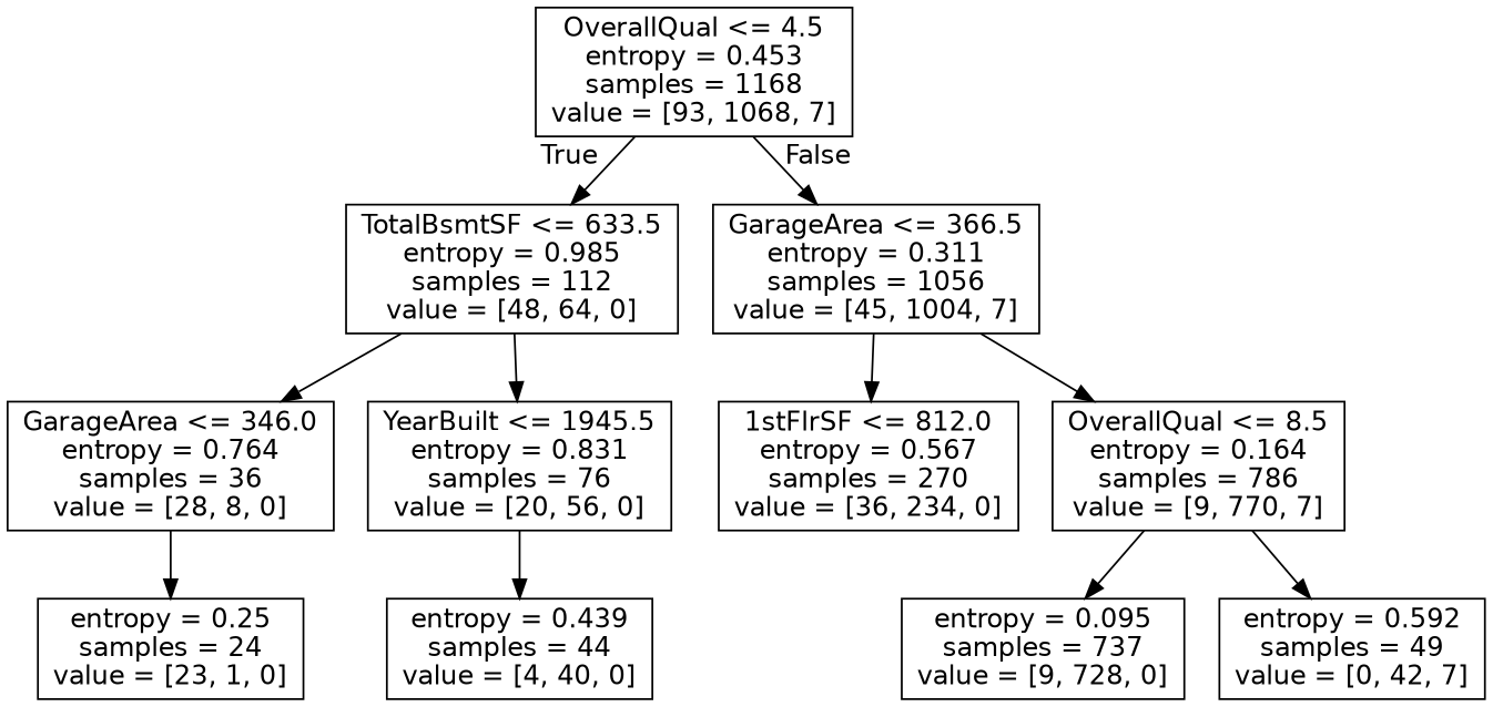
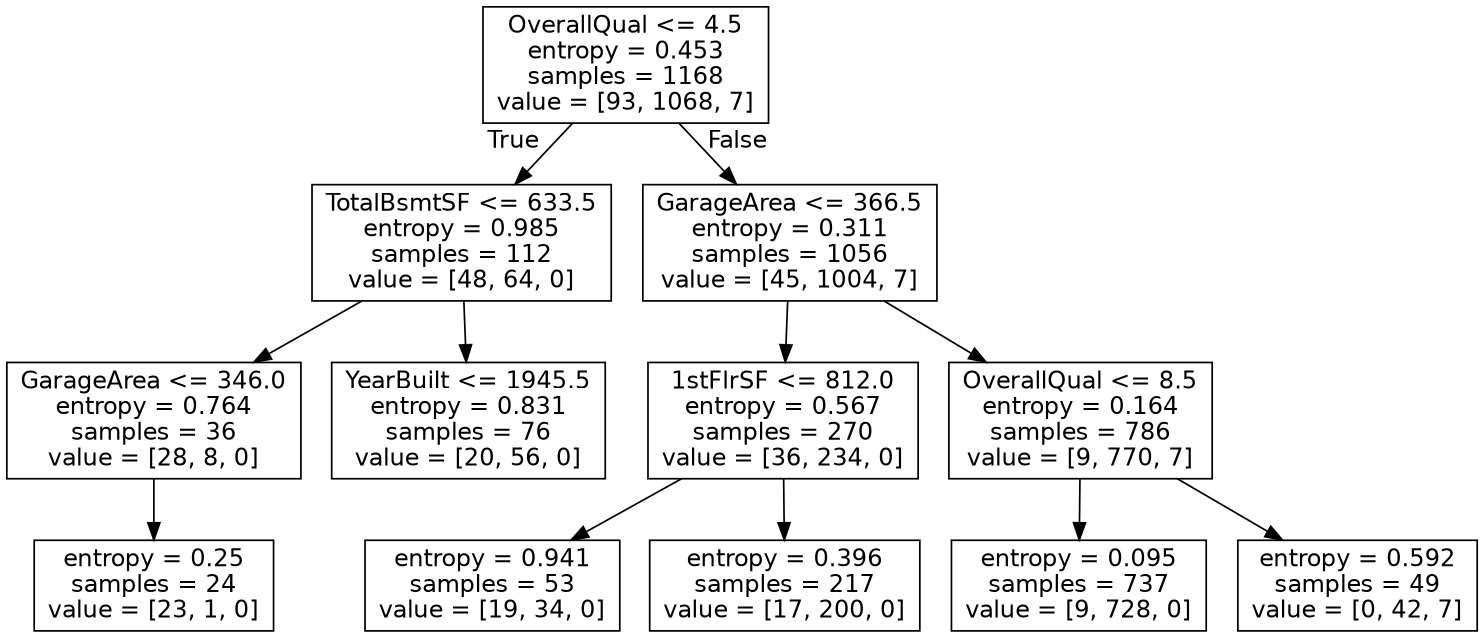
  digraph {
    node [fontname=helvetica shape=box]
    edge [fontname=helvetica]
    n1 [label="OverallQual <= 4.5\nentropy = 0.453\nsamples = 1168\nvalue = [93, 1068, 7]"]
    n2 [label="TotalBsmtSF <= 633.5\nentropy = 0.985\nsamples = 112\nvalue = [48, 64, 0]"]
    n3 [label="GarageArea <= 366.5\nentropy = 0.311\nsamples = 1056\nvalue = [45, 1004, 7]"]
    n4 [label="GarageArea <= 346.0\nentropy = 0.764\nsamples = 36\nvalue = [28, 8, 0]"]
    n5 [label="YearBuilt <= 1945.5\nentropy = 0.831\nsamples = 76\nvalue = [20, 56, 0]"]
    n6 [label="1stFlrSF <= 812.0\nentropy = 0.567\nsamples = 270\nvalue = [36, 234, 0]"]
    n7 [label="OverallQual <= 8.5\nentropy = 0.164\nsamples = 786\nvalue = [9, 770, 7]"]
    n8 [label="entropy = 0.25\nsamples = 24\nvalue = [23, 1, 0]"]
-   n9 [label="entropy = 0.439\nsamples = 44\nvalue = [4, 40, 0]"]
+   n10 [label="entropy = 0.941\nsamples = 53\nvalue = [19, 34, 0]"]
+   n11 [label="entropy = 0.396\nsamples = 217\nvalue = [17, 200, 0]"]
    n12 [label="entropy = 0.095\nsamples = 737\nvalue = [9, 728, 0]"]
    n13 [label="entropy = 0.592\nsamples = 49\nvalue = [0, 42, 7]"]
    n1 -> n2 [headlabel=True labelangle=45 labeldistance=2.5]
    n1 -> n3 [headlabel=False labelangle=-45 labeldistance=2.5]
    n2 -> n4
    n2 -> n5
    n3 -> n6
    n3 -> n7
    n4 -> n8
-   n5 -> n9
+   n6 -> n10
+   n6 -> n11
    n7 -> n12
    n7 -> n13
  }
